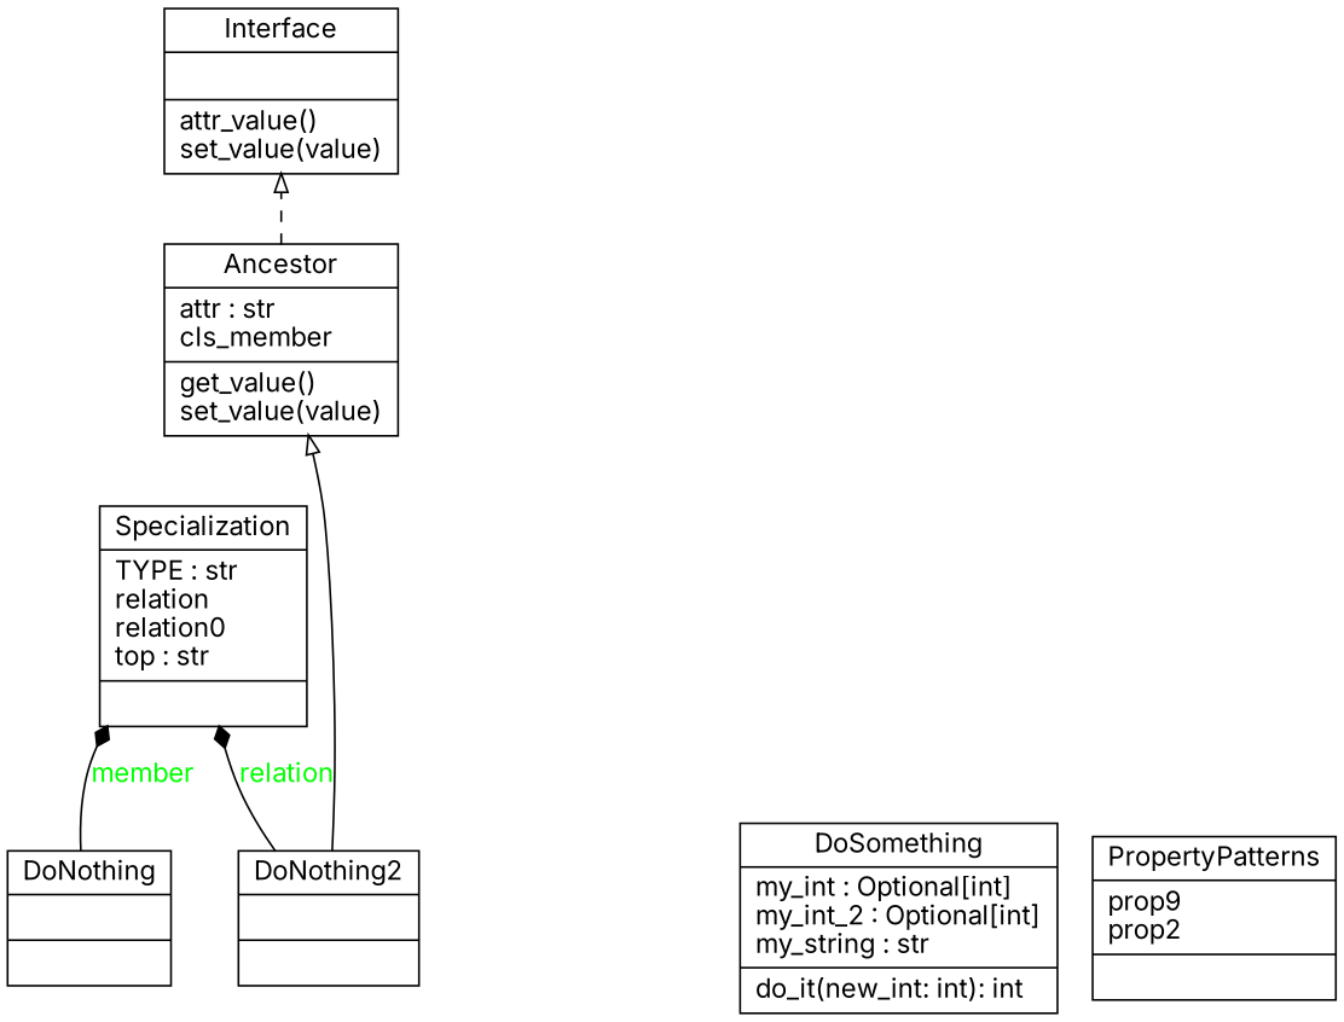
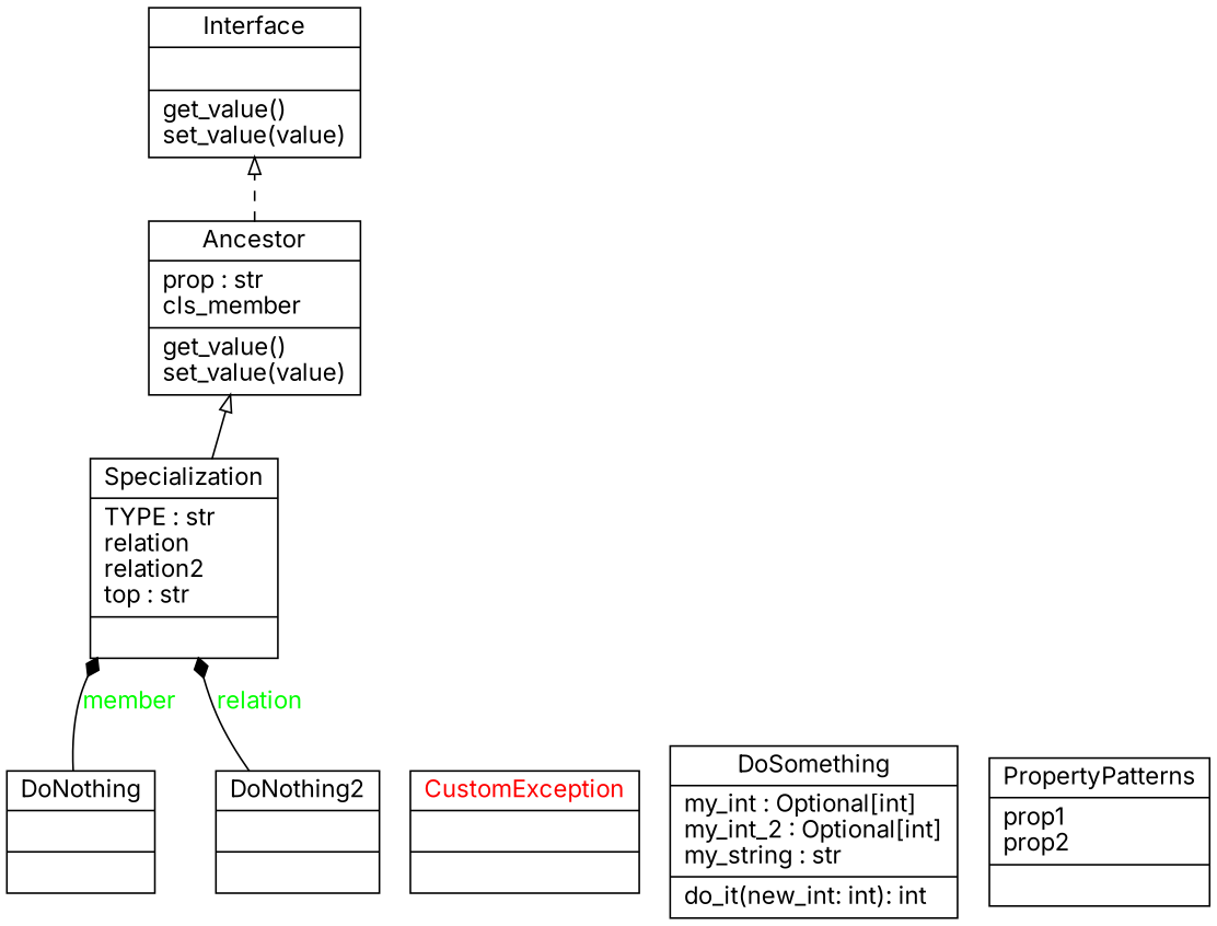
  digraph {
    fontname=Inter
    rankdir=BT
    node [color=black fontcolor=black fontname=Inter shape=record style=solid]
    edge [arrowhead=empty arrowtail=none fontname=Inter style=solid]
-   n1 [label="{Ancestor|attr : str\lcls_member\l|get_value()\lset_value(value)\l}"]
-   n2 [label="{Interface|\l|attr_value()\lset_value(value)\l}"]
+   n1 [label="{Ancestor|prop : str\lcls_member\l|get_value()\lset_value(value)\l}"]
+   n2 [label="{Interface|\l|get_value()\lset_value(value)\l}"]
+   n3 [fontcolor=red label="{CustomException|\l|}"]
    n4 [label="{DoNothing|\l|}"]
-   n5 [label="{Specialization|TYPE : str\lrelation\lrelation0\ltop : str\l|}"]
+   n5 [label="{Specialization|TYPE : str\lrelation\lrelation2\ltop : str\l|}"]
    n6 [label="{DoNothing2|\l|}"]
    n7 [label="{DoSomething|my_int : Optional[int]\lmy_int_2 : Optional[int]\lmy_string : str\l|do_it(new_int: int): int\l}"]
-   n8 [label="{PropertyPatterns|prop9\lprop2\l|}"]
+   n8 [label="{PropertyPatterns|prop1\lprop2\l|}"]
    n1 -> n2 [arrowtail="node" style=dashed]
    n4 -> n5 [arrowhead=diamond fontcolor=green label=member]
-   n6 -> n1 [style=""]
+   n5 -> n1 [style=""]
    n6 -> n5 [arrowhead=diamond fontcolor=green label=relation]
  }
